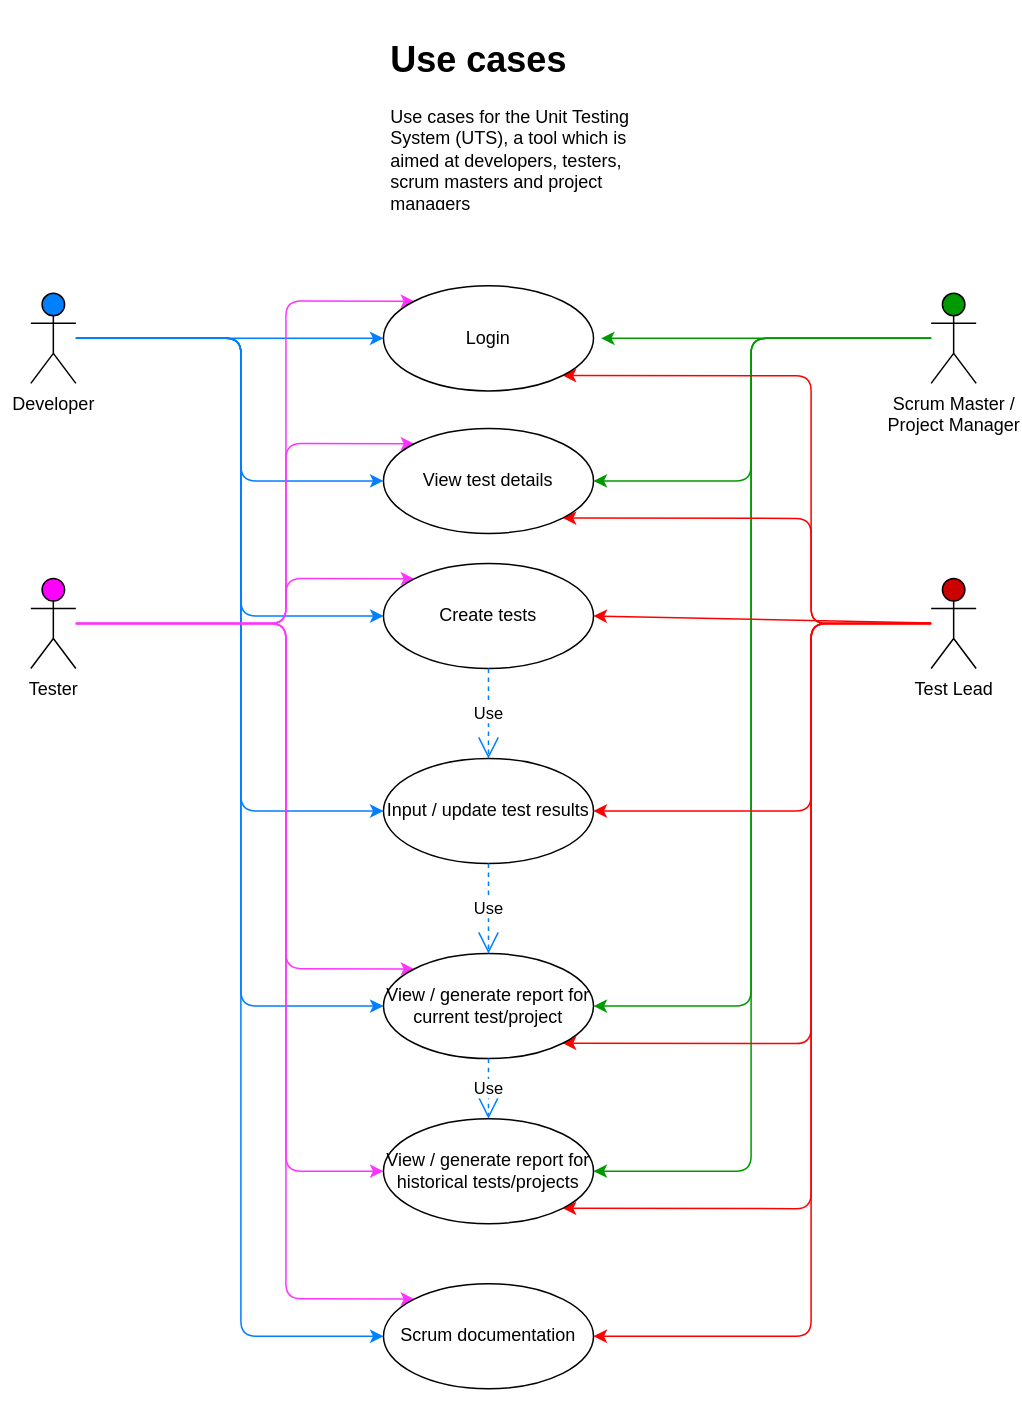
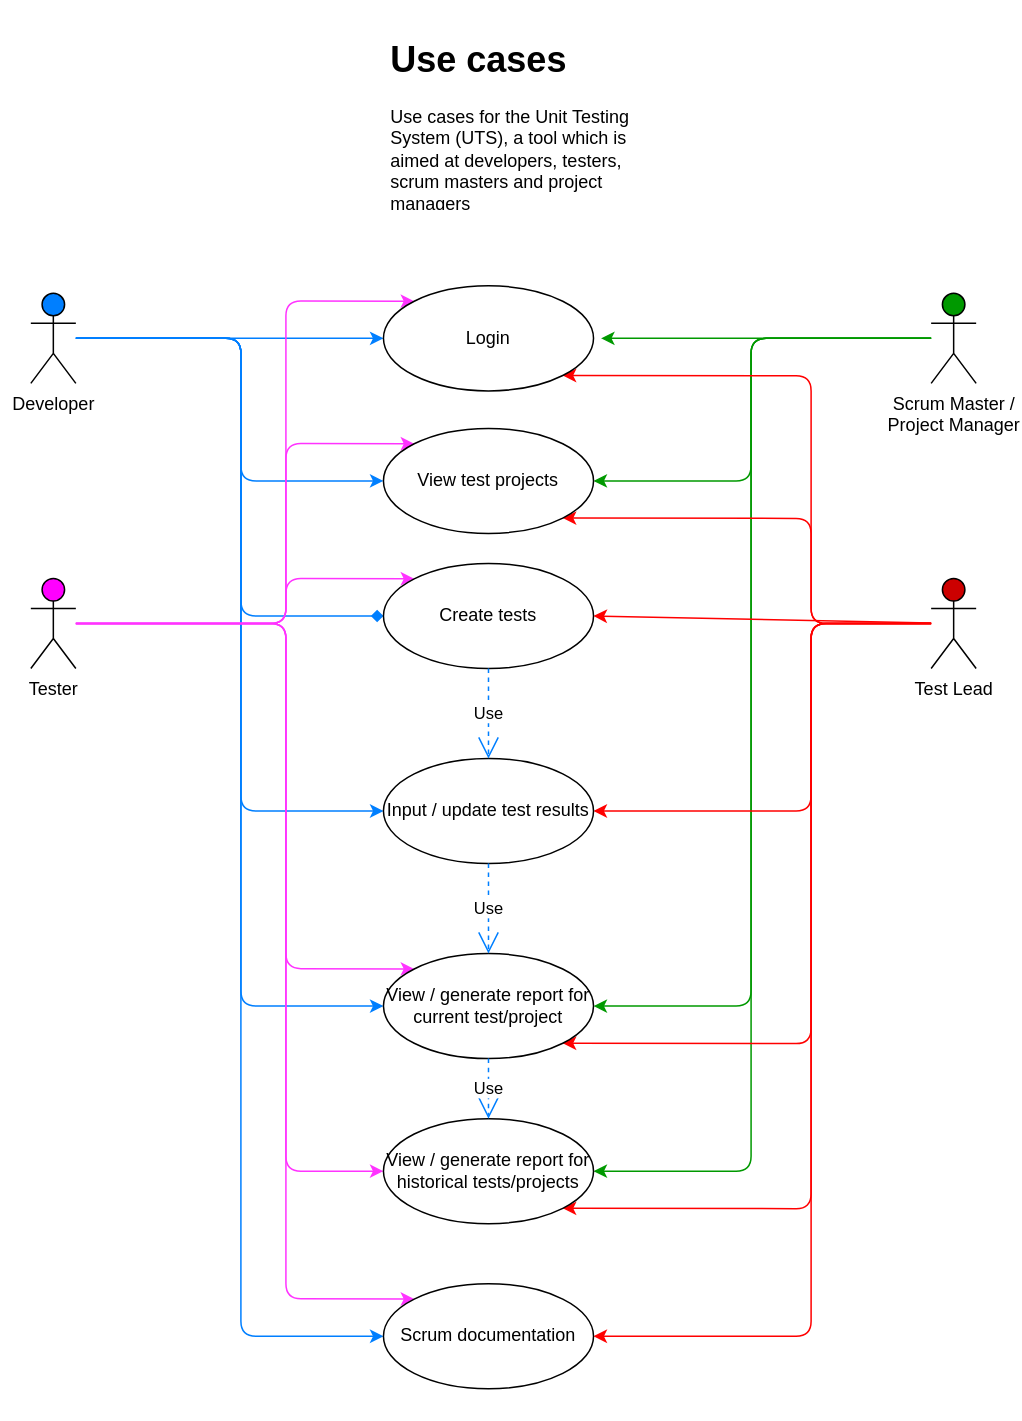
  <mxCell id="0" />
  <mxCell id="1" parent="0" />
  <mxCell id="2" style="edgeStyle=none;html=1;strokeColor=#007FFF;" parent="1" source="8" target="29" edge="1"><mxGeometry relative="1" as="geometry" /></mxCell>
  <mxCell id="3" style="edgeStyle=none;html=1;strokeColor=#007FFF;entryX=0;entryY=0.5;entryDx=0;entryDy=0;" parent="1" source="8" target="30" edge="1"><mxGeometry relative="1" as="geometry"><Array as="points"><mxPoint x="160" y="225" /><mxPoint x="160" y="320" /></Array></mxGeometry></mxCell>
- <mxCell id="4" style="edgeStyle=none;html=1;entryX=0;entryY=0.5;entryDx=0;entryDy=0;fillColor=#0066CC;strokeColor=#007FFF;" parent="1" source="8" target="31" edge="1"><mxGeometry relative="1" as="geometry"><Array as="points"><mxPoint x="160" y="225" /><mxPoint x="160" y="410" /></Array></mxGeometry></mxCell>
+ <mxCell id="4" style="edgeStyle=none;html=1;entryX=0;entryY=0.5;entryDx=0;entryDy=0;fillColor=#0066CC;strokeColor=#007FFF;endArrow=diamond;" parent="1" source="8" target="31" edge="1"><mxGeometry relative="1" as="geometry"><Array as="points"><mxPoint x="160" y="225" /><mxPoint x="160" y="410" /></Array></mxGeometry></mxCell>
  <mxCell id="5" style="edgeStyle=none;html=1;entryX=0;entryY=0.5;entryDx=0;entryDy=0;strokeColor=#007FFF;fillColor=#0066CC;" parent="1" target="33" edge="1"><mxGeometry relative="1" as="geometry"><mxPoint x="50" y="225" as="sourcePoint" /><Array as="points"><mxPoint x="160" y="225" /><mxPoint x="160" y="405" /><mxPoint x="160" y="540" /></Array></mxGeometry></mxCell>
  <mxCell id="6" style="edgeStyle=none;html=1;entryX=0;entryY=0.5;entryDx=0;entryDy=0;strokeColor=#007FFF;fillColor=#0066CC;" parent="1" target="32" edge="1"><mxGeometry relative="1" as="geometry"><mxPoint x="50" y="225" as="sourcePoint" /><Array as="points"><mxPoint x="160" y="225" /><mxPoint x="160" y="670" /></Array></mxGeometry></mxCell>
  <mxCell id="7" style="edgeStyle=none;html=1;entryX=0;entryY=0.5;entryDx=0;entryDy=0;strokeColor=#007FFF;fillColor=#007FFF;" parent="1" target="35" edge="1"><mxGeometry relative="1" as="geometry"><mxPoint x="50" y="225" as="sourcePoint" /><Array as="points"><mxPoint x="160" y="225" /><mxPoint x="160" y="890" /></Array></mxGeometry></mxCell>
  <mxCell id="8" value="Developer" style="shape=umlActor;verticalLabelPosition=bottom;verticalAlign=top;html=1;fillColor=#007FFF;" parent="1" vertex="1"><mxGeometry x="20" y="195" width="30" height="60" as="geometry" /></mxCell>
  <mxCell id="9" style="edgeStyle=none;html=1;strokeColor=#FF33FF;fillColor=#7F00FF;entryX=0;entryY=0;entryDx=0;entryDy=0;" parent="1" source="15" target="29" edge="1"><mxGeometry relative="1" as="geometry"><mxPoint x="250" y="225" as="targetPoint" /><Array as="points"><mxPoint x="190" y="415" /><mxPoint x="190" y="200" /></Array></mxGeometry></mxCell>
  <mxCell id="10" style="edgeStyle=none;html=1;strokeColor=#FF33FF;fillColor=#7F00FF;entryX=0;entryY=0;entryDx=0;entryDy=0;" parent="1" source="15" target="30" edge="1"><mxGeometry relative="1" as="geometry"><mxPoint x="250" y="320" as="targetPoint" /><Array as="points"><mxPoint x="190" y="415" /><mxPoint x="190" y="295" /></Array></mxGeometry></mxCell>
  <mxCell id="11" style="edgeStyle=none;html=1;strokeColor=#FF33FF;fillColor=#7F00FF;entryX=0;entryY=0;entryDx=0;entryDy=0;" parent="1" source="15" target="31" edge="1"><mxGeometry relative="1" as="geometry"><mxPoint x="250" y="410" as="targetPoint" /><Array as="points"><mxPoint x="190" y="415" /><mxPoint x="190" y="385" /></Array></mxGeometry></mxCell>
  <mxCell id="12" style="edgeStyle=none;html=1;entryX=0;entryY=0;entryDx=0;entryDy=0;strokeColor=#FF33FF;fillColor=#7F00FF;" parent="1" target="32" edge="1"><mxGeometry relative="1" as="geometry"><mxPoint x="50" y="415" as="sourcePoint" /><Array as="points"><mxPoint x="190" y="415" /><mxPoint x="190" y="645" /></Array></mxGeometry></mxCell>
  <mxCell id="13" style="edgeStyle=none;html=1;entryX=0;entryY=0.5;entryDx=0;entryDy=0;strokeColor=#FF33FF;fillColor=#7F00FF;" parent="1" target="34" edge="1"><mxGeometry relative="1" as="geometry"><mxPoint x="50" y="415" as="sourcePoint" /><Array as="points"><mxPoint x="190" y="415" /><mxPoint x="190" y="780" /></Array></mxGeometry></mxCell>
  <mxCell id="14" style="edgeStyle=none;html=1;entryX=0;entryY=0;entryDx=0;entryDy=0;strokeColor=#FF33FF;fillColor=#7F00FF;" parent="1" target="35" edge="1"><mxGeometry relative="1" as="geometry"><mxPoint x="50" y="415" as="sourcePoint" /><Array as="points"><mxPoint x="190" y="415" /><mxPoint x="190" y="865" /></Array></mxGeometry></mxCell>
  <mxCell id="15" value="Tester" style="shape=umlActor;verticalLabelPosition=bottom;verticalAlign=top;html=1;fillColor=#FF00FF;" parent="1" vertex="1"><mxGeometry x="20" y="385" width="30" height="60" as="geometry" /></mxCell>
  <mxCell id="16" style="edgeStyle=none;html=1;strokeColor=#009900;fillColor=#7F00FF;" parent="1" source="20" edge="1"><mxGeometry relative="1" as="geometry"><mxPoint x="400" y="225" as="targetPoint" /></mxGeometry></mxCell>
  <mxCell id="17" style="edgeStyle=none;html=1;entryX=1;entryY=0.5;entryDx=0;entryDy=0;strokeColor=#009900;fillColor=#7F00FF;" parent="1" target="30" edge="1"><mxGeometry relative="1" as="geometry"><mxPoint x="620" y="225" as="sourcePoint" /><Array as="points"><mxPoint x="500" y="225" /><mxPoint x="500" y="320" /></Array></mxGeometry></mxCell>
  <mxCell id="18" style="edgeStyle=none;html=1;entryX=1;entryY=0.5;entryDx=0;entryDy=0;strokeColor=#009900;fillColor=#7F00FF;" parent="1" target="32" edge="1"><mxGeometry relative="1" as="geometry"><mxPoint x="620" y="225" as="sourcePoint" /><Array as="points"><mxPoint x="500" y="225" /><mxPoint x="500" y="670" /></Array></mxGeometry></mxCell>
  <mxCell id="19" style="edgeStyle=none;html=1;entryX=1;entryY=0.5;entryDx=0;entryDy=0;strokeColor=#009900;fillColor=#7F00FF;" parent="1" target="34" edge="1"><mxGeometry relative="1" as="geometry"><mxPoint x="620" y="225" as="sourcePoint" /><Array as="points"><mxPoint x="500" y="225" /><mxPoint x="500" y="780" /></Array></mxGeometry></mxCell>
  <mxCell id="20" value="Scrum Master / &lt;br&gt;Project Manager" style="shape=umlActor;verticalLabelPosition=bottom;verticalAlign=top;html=1;fillColor=#009900;" parent="1" vertex="1"><mxGeometry x="620" y="195" width="30" height="60" as="geometry" /></mxCell>
  <mxCell id="21" style="edgeStyle=none;html=1;entryX=1;entryY=1;entryDx=0;entryDy=0;strokeColor=#FF0000;fillColor=#7F00FF;" parent="1" source="28" target="29" edge="1"><mxGeometry relative="1" as="geometry"><Array as="points"><mxPoint x="540" y="415" /><mxPoint x="540" y="250" /></Array></mxGeometry></mxCell>
  <mxCell id="22" style="edgeStyle=none;html=1;entryX=1;entryY=1;entryDx=0;entryDy=0;strokeColor=#FF0000;fillColor=#7F00FF;" parent="1" source="28" target="30" edge="1"><mxGeometry relative="1" as="geometry"><Array as="points"><mxPoint x="540" y="415" /><mxPoint x="540" y="345" /></Array></mxGeometry></mxCell>
  <mxCell id="23" style="edgeStyle=none;html=1;entryX=1;entryY=0.5;entryDx=0;entryDy=0;strokeColor=#FF0000;fillColor=#7F00FF;" parent="1" source="28" target="31" edge="1"><mxGeometry relative="1" as="geometry" /></mxCell>
  <mxCell id="24" style="edgeStyle=none;html=1;entryX=1;entryY=0.5;entryDx=0;entryDy=0;strokeColor=#FF0000;fillColor=#7F00FF;" parent="1" target="33" edge="1"><mxGeometry relative="1" as="geometry"><mxPoint x="620" y="415" as="sourcePoint" /><Array as="points"><mxPoint x="540" y="415" /><mxPoint x="540" y="540" /></Array></mxGeometry></mxCell>
  <mxCell id="25" style="edgeStyle=none;html=1;entryX=1;entryY=1;entryDx=0;entryDy=0;strokeColor=#FF0000;fillColor=#7F00FF;" parent="1" source="28" target="32" edge="1"><mxGeometry relative="1" as="geometry"><Array as="points"><mxPoint x="540" y="415" /><mxPoint x="540" y="695" /></Array></mxGeometry></mxCell>
  <mxCell id="26" style="edgeStyle=none;html=1;entryX=1;entryY=1;entryDx=0;entryDy=0;strokeColor=#FF0000;fillColor=#7F00FF;" parent="1" target="34" edge="1"><mxGeometry relative="1" as="geometry"><mxPoint x="620" y="415" as="sourcePoint" /><Array as="points"><mxPoint x="540" y="415" /><mxPoint x="540" y="805" /></Array></mxGeometry></mxCell>
  <mxCell id="27" style="edgeStyle=none;html=1;entryX=1;entryY=0.5;entryDx=0;entryDy=0;strokeColor=#FF0000;fillColor=#7F00FF;" parent="1" target="35" edge="1"><mxGeometry relative="1" as="geometry"><mxPoint x="620" y="415" as="sourcePoint" /><Array as="points"><mxPoint x="540" y="415" /><mxPoint x="540" y="890" /></Array></mxGeometry></mxCell>
  <mxCell id="28" value="Test Lead" style="shape=umlActor;verticalLabelPosition=bottom;verticalAlign=top;html=1;fillColor=#CC0000;" parent="1" vertex="1"><mxGeometry x="620" y="385" width="30" height="60" as="geometry" /></mxCell>
  <mxCell id="29" value="Login" style="ellipse;whiteSpace=wrap;html=1;" parent="1" vertex="1"><mxGeometry x="255" y="190" width="140" height="70" as="geometry" /></mxCell>
- <mxCell id="30" value="View test details" style="ellipse;whiteSpace=wrap;html=1;" parent="1" vertex="1"><mxGeometry x="255" y="285" width="140" height="70" as="geometry" /></mxCell>
+ <mxCell id="30" value="View test projects" style="ellipse;whiteSpace=wrap;html=1;" parent="1" vertex="1"><mxGeometry x="255" y="285" width="140" height="70" as="geometry" /></mxCell>
  <mxCell id="31" value="Create tests" style="ellipse;whiteSpace=wrap;html=1;" parent="1" vertex="1"><mxGeometry x="255" y="375" width="140" height="70" as="geometry" /></mxCell>
  <mxCell id="32" value="View / generate report for current test/project" style="ellipse;whiteSpace=wrap;html=1;" parent="1" vertex="1"><mxGeometry x="255" y="635" width="140" height="70" as="geometry" /></mxCell>
  <mxCell id="33" value="Input / update test results" style="ellipse;whiteSpace=wrap;html=1;" parent="1" vertex="1"><mxGeometry x="255" y="505" width="140" height="70" as="geometry" /></mxCell>
  <mxCell id="34" value="View / generate report for historical tests/projects" style="ellipse;whiteSpace=wrap;html=1;" parent="1" vertex="1"><mxGeometry x="255" y="745" width="140" height="70" as="geometry" /></mxCell>
  <mxCell id="35" value="Scrum documentation" style="ellipse;whiteSpace=wrap;html=1;" parent="1" vertex="1"><mxGeometry x="255" y="855" width="140" height="70" as="geometry" /></mxCell>
  <mxCell id="36" value="Use" style="endArrow=open;endSize=12;dashed=1;html=1;strokeColor=#007FFF;fillColor=#0066CC;exitX=0.5;exitY=1;exitDx=0;exitDy=0;" parent="1" source="31" target="33" edge="1"><mxGeometry width="160" relative="1" as="geometry"><mxPoint x="230" y="495" as="sourcePoint" /><mxPoint x="390" y="495" as="targetPoint" /></mxGeometry></mxCell>
  <mxCell id="37" value="Use" style="endArrow=open;endSize=12;dashed=1;html=1;strokeColor=#007FFF;fillColor=#0066CC;exitX=0.5;exitY=1;exitDx=0;exitDy=0;" parent="1" source="33" target="32" edge="1"><mxGeometry width="160" relative="1" as="geometry"><mxPoint x="230" y="615" as="sourcePoint" /><mxPoint x="390" y="615" as="targetPoint" /></mxGeometry></mxCell>
  <mxCell id="38" value="Use" style="endArrow=open;endSize=12;dashed=1;html=1;strokeColor=#007FFF;fillColor=#0066CC;exitX=0.5;exitY=1;exitDx=0;exitDy=0;entryX=0.5;entryY=0;entryDx=0;entryDy=0;" parent="1" source="32" target="34" edge="1"><mxGeometry width="160" relative="1" as="geometry"><mxPoint x="340" y="715" as="sourcePoint" /><mxPoint x="500" y="715" as="targetPoint" /></mxGeometry></mxCell>
  <mxCell id="39" value="&lt;h1&gt;Use cases&lt;/h1&gt;&lt;p&gt;Use cases for the Unit Testing System (UTS), a tool which is aimed at developers, testers, scrum masters and project managers&lt;/p&gt;" style="text;html=1;strokeColor=none;fillColor=none;spacing=5;spacingTop=-20;whiteSpace=wrap;overflow=hidden;rounded=0;" vertex="1" parent="1"><mxGeometry x="255" y="20" width="190" height="120" as="geometry" /></mxCell>
